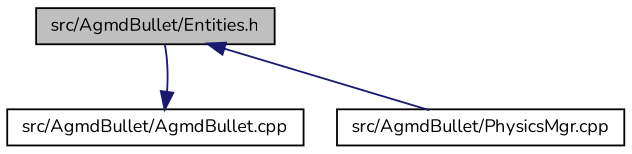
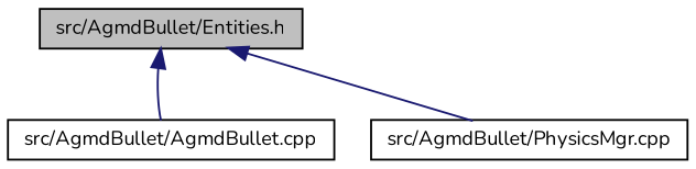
  digraph {
    fontname=Nunito
    node [color=black fillcolor=white fontname=Nunito fontsize=10 shape=record style=filled]
    edge [color=midnightblue dir=back fontname=Nunito fontsize=10 labelfontname=Helvetica labelfontsize=10 style=solid]
    n1 [fillcolor=grey75 fontcolor=black height=0.2 label="src/AgmdBullet/Entities.h" width=0.4]
    n2 [height=0.2 label="src/AgmdBullet/AgmdBullet.cpp" width=0.4]
    n3 [height=0.2 label="src/AgmdBullet/PhysicsMgr.cpp" width=0.4]
-   n2 -> n1
+   n1 -> n2
    n1 -> n3
  }
